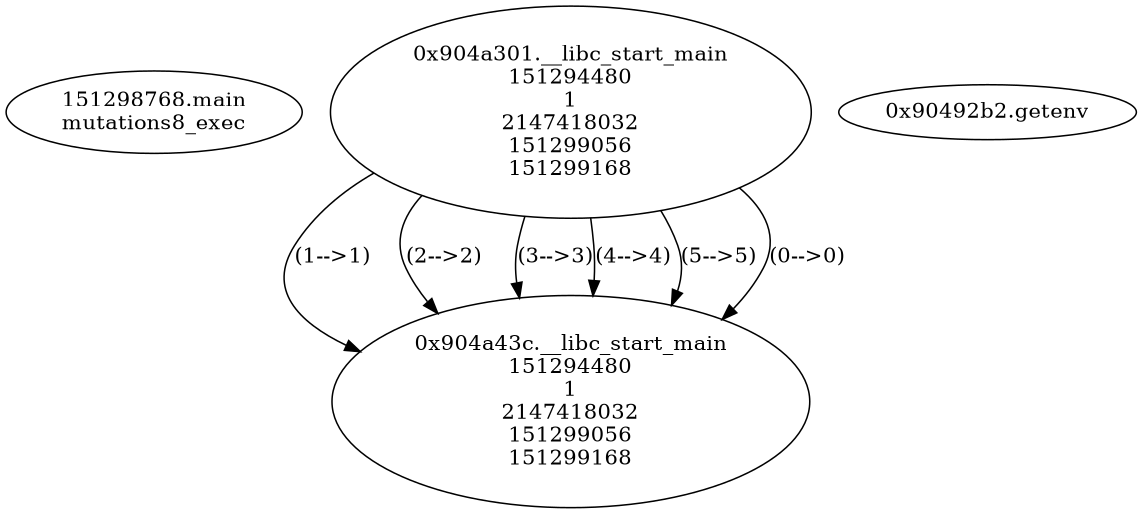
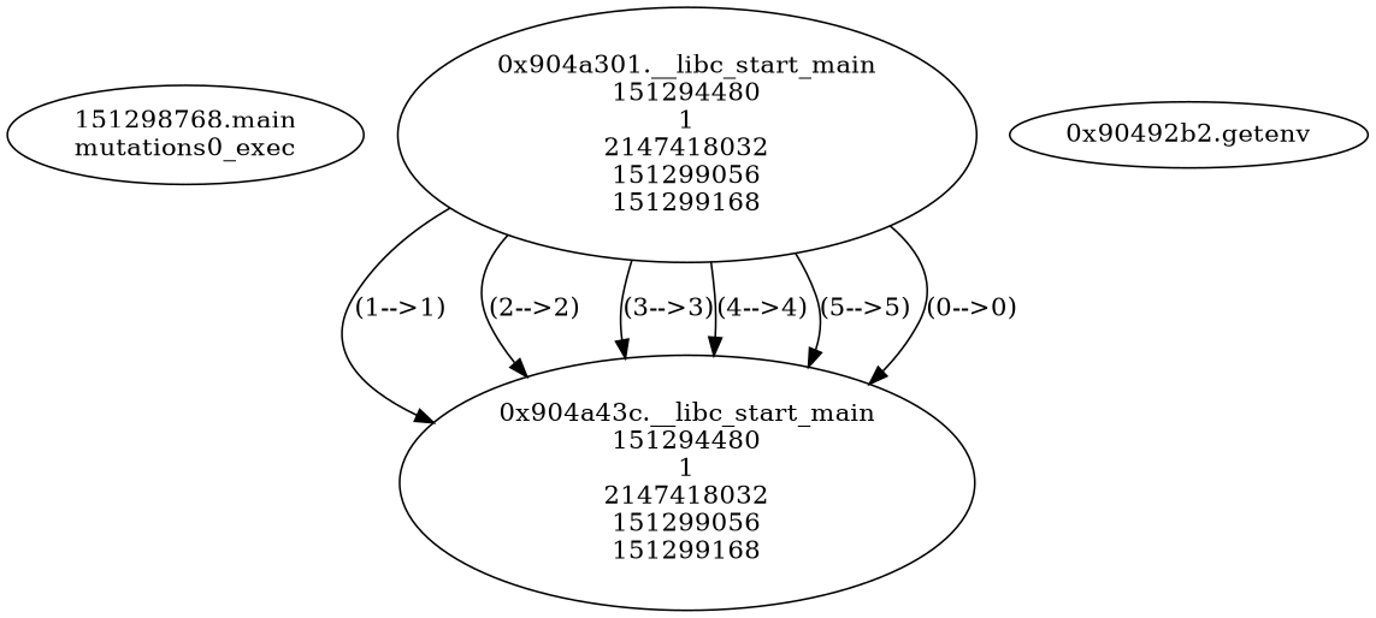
  digraph {
    fontname="DejaVu Serif"
    node [fontname="DejaVu Serif"]
    edge [fontname="DejaVu Serif"]
-   n1 [label="151298768.main\nmutations8_exec"]
+   n1 [label="151298768.main\nmutations0_exec"]
    n2 [label="0x904a301.__libc_start_main\n151294480\n1\n2147418032\n151299056\n151299168"]
    n3 [label="0x904a43c.__libc_start_main\n151294480\n1\n2147418032\n151299056\n151299168"]
    n4 [label="0x90492b2.getenv\n"]
    n2 -> n3 [label="(1-->1)"]
    n2 -> n3 [label="(2-->2)"]
    n2 -> n3 [label="(3-->3)"]
    n2 -> n3 [label="(4-->4)"]
    n2 -> n3 [label="(5-->5)"]
    n2 -> n3 [label="(0-->0)"]
  }
